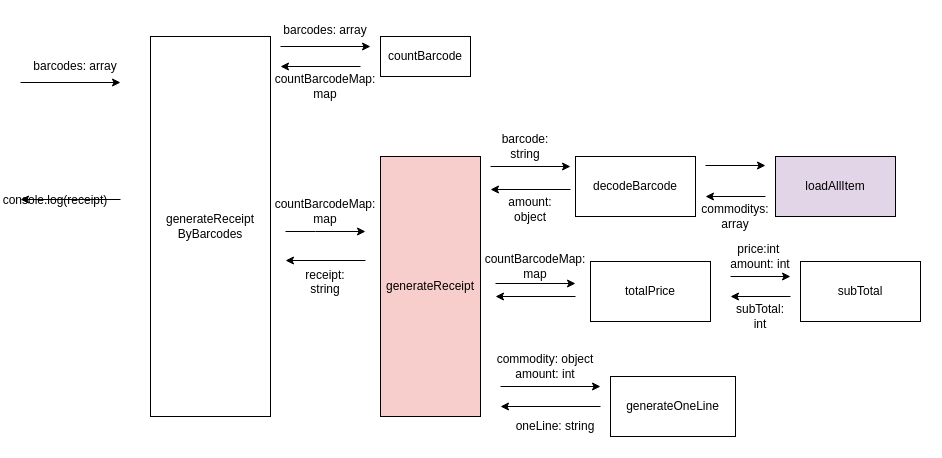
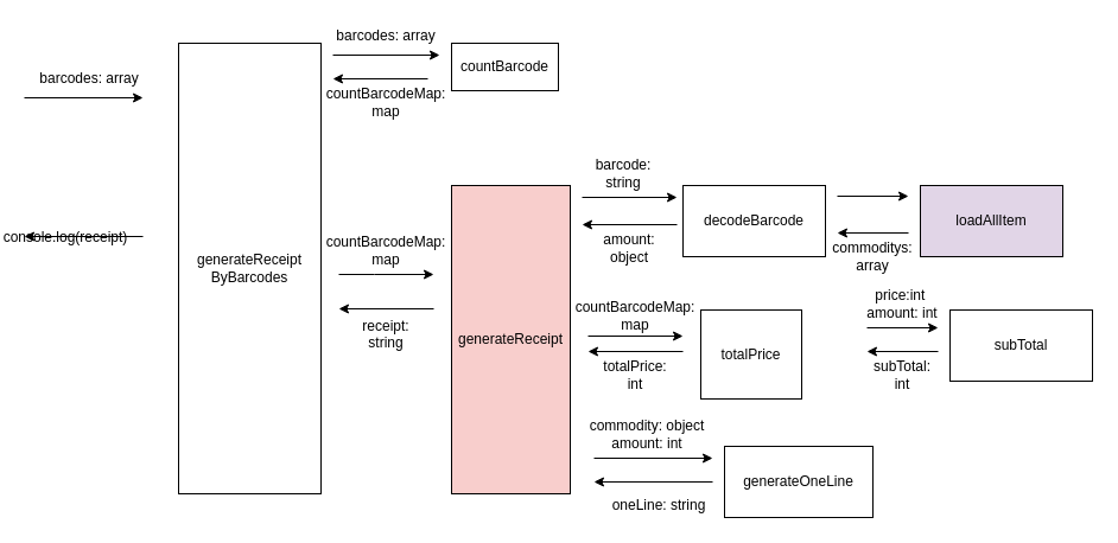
  <mxCell id="0" />
  <mxCell id="1" parent="0" />
  <mxCell id="2" value="" style="edgeStyle=orthogonalEdgeStyle;rounded=0;orthogonalLoop=1;jettySize=auto;html=1;" edge="1" parent="1"><mxGeometry relative="1" as="geometry"><mxPoint x="285" y="231" as="sourcePoint" /><mxPoint x="365" y="231" as="targetPoint" /><Array as="points"><mxPoint x="315" y="231" /><mxPoint x="315" y="231" /></Array></mxGeometry></mxCell>
  <mxCell id="3" value="generateReceipt&lt;br&gt;ByBarcodes" style="rounded=0;whiteSpace=wrap;html=1;" vertex="1" parent="1"><mxGeometry x="150" y="36" width="120" height="380" as="geometry" /></mxCell>
  <mxCell id="4" value="" style="edgeStyle=orthogonalEdgeStyle;rounded=0;orthogonalLoop=1;jettySize=auto;html=1;" edge="1" parent="1"><mxGeometry relative="1" as="geometry"><mxPoint x="705" y="165" as="sourcePoint" /><mxPoint x="765" y="165" as="targetPoint" /></mxGeometry></mxCell>
  <mxCell id="5" value="decodeBarcode" style="rounded=0;whiteSpace=wrap;html=1;" vertex="1" parent="1"><mxGeometry x="575" y="156" width="120" height="60" as="geometry" /></mxCell>
  <mxCell id="6" value="loadAllItem" style="rounded=0;whiteSpace=wrap;html=1;fillColor=#e1d5e7;" vertex="1" parent="1"><mxGeometry x="775" y="156" width="120" height="60" as="geometry" /></mxCell>
  <mxCell id="7" value="" style="endArrow=classic;html=1;" edge="1" parent="1"><mxGeometry width="50" height="50" relative="1" as="geometry"><mxPoint x="765" y="196" as="sourcePoint" /><mxPoint x="705" y="196" as="targetPoint" /></mxGeometry></mxCell>
  <mxCell id="8" value="commoditys: array" style="text;html=1;strokeColor=none;fillColor=none;align=center;verticalAlign=middle;whiteSpace=wrap;rounded=0;" vertex="1" parent="1"><mxGeometry x="715" y="206" width="40" height="20" as="geometry" /></mxCell>
  <mxCell id="9" value="&lt;span style=&quot;text-align: left&quot;&gt;generateOneLine&lt;/span&gt;" style="rounded=0;whiteSpace=wrap;html=1;" vertex="1" parent="1"><mxGeometry x="610" y="376" width="125" height="60" as="geometry" /></mxCell>
  <mxCell id="10" value="countBarcode" style="rounded=0;whiteSpace=wrap;html=1;" vertex="1" parent="1"><mxGeometry x="380" y="36" width="90" height="40" as="geometry" /></mxCell>
  <mxCell id="11" value="barcodes: array" style="text;html=1;strokeColor=none;fillColor=none;align=center;verticalAlign=middle;whiteSpace=wrap;rounded=0;" vertex="1" parent="1"><mxGeometry x="280" y="20" width="90" height="20" as="geometry" /></mxCell>
  <mxCell id="12" value="" style="endArrow=classic;html=1;" edge="1" parent="1"><mxGeometry width="50" height="50" relative="1" as="geometry"><mxPoint x="360" y="66" as="sourcePoint" /><mxPoint x="280" y="66" as="targetPoint" /></mxGeometry></mxCell>
  <mxCell id="13" value="countBarcodeMap: map" style="text;html=1;strokeColor=none;fillColor=none;align=center;verticalAlign=middle;whiteSpace=wrap;rounded=0;" vertex="1" parent="1"><mxGeometry x="280" y="76" width="90" height="20" as="geometry" /></mxCell>
  <mxCell id="14" value="" style="endArrow=classic;html=1;" edge="1" parent="1"><mxGeometry width="50" height="50" relative="1" as="geometry"><mxPoint x="280" y="46" as="sourcePoint" /><mxPoint x="370" y="46" as="targetPoint" /></mxGeometry></mxCell>
  <mxCell id="15" value="&lt;span style=&quot;text-align: left&quot;&gt;generateReceipt&lt;/span&gt;" style="rounded=0;whiteSpace=wrap;html=1;fillColor=#f8cecc;" vertex="1" parent="1"><mxGeometry x="380" y="156" width="100" height="260" as="geometry" /></mxCell>
  <mxCell id="16" value="countBarcodeMap: map" style="text;html=1;strokeColor=none;fillColor=none;align=center;verticalAlign=middle;whiteSpace=wrap;rounded=0;" vertex="1" parent="1"><mxGeometry x="280" y="201" width="90" height="20" as="geometry" /></mxCell>
  <mxCell id="17" value="" style="edgeStyle=orthogonalEdgeStyle;rounded=0;orthogonalLoop=1;jettySize=auto;html=1;" edge="1" parent="1"><mxGeometry relative="1" as="geometry"><mxPoint x="490" y="166" as="sourcePoint" /><mxPoint x="570" y="166" as="targetPoint" /></mxGeometry></mxCell>
  <mxCell id="18" value="barcode: &lt;br&gt;string" style="text;html=1;strokeColor=none;fillColor=none;align=center;verticalAlign=middle;whiteSpace=wrap;rounded=0;" vertex="1" parent="1"><mxGeometry x="480" y="136" width="90" height="20" as="geometry" /></mxCell>
  <mxCell id="19" value="" style="endArrow=classic;html=1;" edge="1" parent="1"><mxGeometry width="50" height="50" relative="1" as="geometry"><mxPoint x="570" y="189" as="sourcePoint" /><mxPoint x="490" y="189" as="targetPoint" /></mxGeometry></mxCell>
  <mxCell id="20" value="amount: object" style="text;html=1;strokeColor=none;fillColor=none;align=center;verticalAlign=middle;whiteSpace=wrap;rounded=0;" vertex="1" parent="1"><mxGeometry x="510" y="199" width="40" height="20" as="geometry" /></mxCell>
  <mxCell id="21" value="receipt: string" style="text;whiteSpace=wrap;html=1;align=center;" vertex="1" parent="1"><mxGeometry x="295" y="261" width="60" height="30" as="geometry" /></mxCell>
  <mxCell id="22" value="" style="endArrow=classic;html=1;" edge="1" parent="1"><mxGeometry width="50" height="50" relative="1" as="geometry"><mxPoint x="365" y="260" as="sourcePoint" /><mxPoint x="285" y="260" as="targetPoint" /></mxGeometry></mxCell>
  <mxCell id="23" value="barcodes: array" style="text;html=1;strokeColor=none;fillColor=none;align=center;verticalAlign=middle;whiteSpace=wrap;rounded=0;" vertex="1" parent="1"><mxGeometry x="20" y="56" width="110" height="20" as="geometry" /></mxCell>
  <mxCell id="24" value="" style="endArrow=classic;html=1;" edge="1" parent="1"><mxGeometry width="50" height="50" relative="1" as="geometry"><mxPoint x="20" y="82" as="sourcePoint" /><mxPoint x="120" y="82" as="targetPoint" /></mxGeometry></mxCell>
  <mxCell id="25" value="console.log(receipt)" style="text;whiteSpace=wrap;html=1;align=center;" vertex="1" parent="1"><mxGeometry x="25" y="186" width="60" height="30" as="geometry" /></mxCell>
  <mxCell id="26" value="" style="endArrow=classic;html=1;" edge="1" parent="1"><mxGeometry width="50" height="50" relative="1" as="geometry"><mxPoint x="120" y="199" as="sourcePoint" /><mxPoint x="20" y="199" as="targetPoint" /></mxGeometry></mxCell>
  <mxCell id="27" value="" style="edgeStyle=orthogonalEdgeStyle;rounded=0;orthogonalLoop=1;jettySize=auto;html=1;" edge="1" parent="1"><mxGeometry relative="1" as="geometry"><mxPoint x="500" y="386" as="sourcePoint" /><mxPoint x="600" y="386" as="targetPoint" /></mxGeometry></mxCell>
  <mxCell id="28" value="commodity: object&lt;br&gt;amount: int" style="text;html=1;strokeColor=none;fillColor=none;align=center;verticalAlign=middle;whiteSpace=wrap;rounded=0;" vertex="1" parent="1"><mxGeometry x="490" y="356" width="110" height="20" as="geometry" /></mxCell>
  <mxCell id="29" value="" style="endArrow=classic;html=1;" edge="1" parent="1"><mxGeometry width="50" height="50" relative="1" as="geometry"><mxPoint x="600" y="406" as="sourcePoint" /><mxPoint x="500" y="406" as="targetPoint" /></mxGeometry></mxCell>
  <mxCell id="30" value="oneLine: string" style="text;html=1;strokeColor=none;fillColor=none;align=center;verticalAlign=middle;whiteSpace=wrap;rounded=0;" vertex="1" parent="1"><mxGeometry x="510" y="416" width="90" height="20" as="geometry" /></mxCell>
  <mxCell id="31" value="" style="edgeStyle=orthogonalEdgeStyle;rounded=0;orthogonalLoop=1;jettySize=auto;html=1;" edge="1" parent="1"><mxGeometry relative="1" as="geometry"><mxPoint x="495" y="283" as="sourcePoint" /><mxPoint x="575" y="283" as="targetPoint" /></mxGeometry></mxCell>
  <mxCell id="32" value="countBarcodeMap: map" style="text;html=1;strokeColor=none;fillColor=none;align=center;verticalAlign=middle;whiteSpace=wrap;rounded=0;" vertex="1" parent="1"><mxGeometry x="490" y="256" width="90" height="20" as="geometry" /></mxCell>
  <mxCell id="33" value="" style="endArrow=classic;html=1;" edge="1" parent="1"><mxGeometry width="50" height="50" relative="1" as="geometry"><mxPoint x="575" y="296" as="sourcePoint" /><mxPoint x="495" y="296" as="targetPoint" /></mxGeometry></mxCell>
- <mxCell id="35" value="totalPrice" style="rounded=0;whiteSpace=wrap;html=1;" vertex="1" parent="1"><mxGeometry x="590" y="261" width="120" height="60" as="geometry" /></mxCell>
+ <mxCell id="34" value="totalPrice: int" style="text;html=1;strokeColor=none;fillColor=none;align=center;verticalAlign=middle;whiteSpace=wrap;rounded=0;" vertex="1" parent="1"><mxGeometry x="515" y="306" width="40" height="20" as="geometry" /></mxCell>
+ <mxCell id="35" value="totalPrice" style="rounded=0;whiteSpace=wrap;html=1;" vertex="1" parent="1"><mxGeometry x="590" y="261" width="85" height="75" as="geometry" /></mxCell>
  <mxCell id="36" value="" style="edgeStyle=orthogonalEdgeStyle;rounded=0;orthogonalLoop=1;jettySize=auto;html=1;" edge="1" parent="1"><mxGeometry relative="1" as="geometry"><mxPoint x="730" y="276" as="sourcePoint" /><mxPoint x="790" y="276" as="targetPoint" /></mxGeometry></mxCell>
  <mxCell id="37" value="" style="endArrow=classic;html=1;" edge="1" parent="1"><mxGeometry width="50" height="50" relative="1" as="geometry"><mxPoint x="790" y="296" as="sourcePoint" /><mxPoint x="730" y="296" as="targetPoint" /></mxGeometry></mxCell>
  <mxCell id="38" value="subTotal: int" style="text;html=1;strokeColor=none;fillColor=none;align=center;verticalAlign=middle;whiteSpace=wrap;rounded=0;" vertex="1" parent="1"><mxGeometry x="740" y="306" width="40" height="20" as="geometry" /></mxCell>
  <mxCell id="39" value="price:int&amp;nbsp; amount: int" style="text;html=1;strokeColor=none;fillColor=none;align=center;verticalAlign=middle;whiteSpace=wrap;rounded=0;" vertex="1" parent="1"><mxGeometry x="715" y="246" width="90" height="20" as="geometry" /></mxCell>
  <mxCell id="40" value="subTotal" style="rounded=0;whiteSpace=wrap;html=1;" vertex="1" parent="1"><mxGeometry x="800" y="261" width="120" height="60" as="geometry" /></mxCell>
